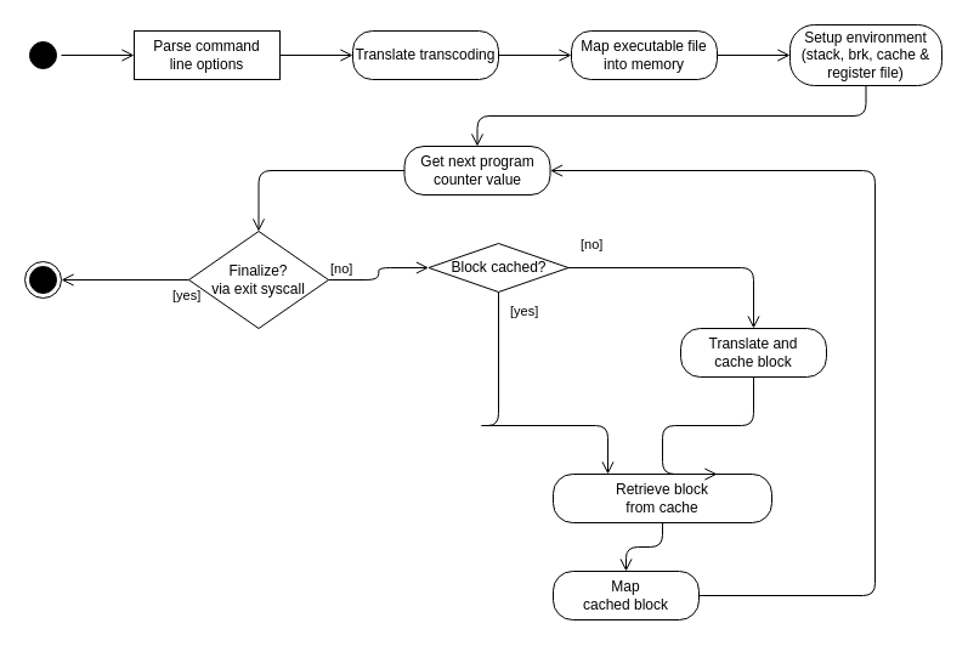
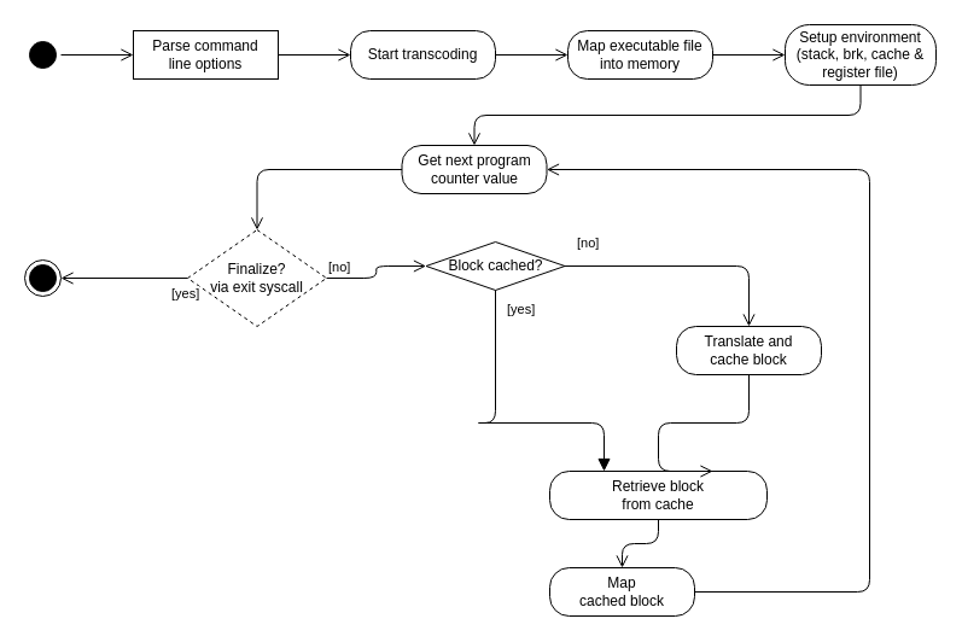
  <mxCell id="0" />
  <mxCell id="1" parent="0" />
  <mxCell id="2" value="" style="ellipse;html=1;shape=startState;fillColor=#000000;" vertex="1" parent="1"><mxGeometry x="20" y="30" width="30" height="30" as="geometry" /></mxCell>
  <mxCell id="3" value="" style="edgeStyle=orthogonalEdgeStyle;html=1;verticalAlign=bottom;endArrow=open;endSize=8;entryX=0;entryY=0.5;entryDx=0;entryDy=0;" edge="1" source="2" parent="1" target="4"><mxGeometry relative="1" as="geometry"><mxPoint x="215" y="120" as="targetPoint" /></mxGeometry></mxCell>
  <mxCell id="4" value="Parse command&lt;br&gt;line options" style="whiteSpace=wrap;html=1;arcSize=40;rounded=0;" vertex="1" parent="1"><mxGeometry x="110" y="25" width="120" height="40" as="geometry" /></mxCell>
  <mxCell id="5" value="" style="edgeStyle=orthogonalEdgeStyle;html=1;verticalAlign=bottom;endArrow=open;endSize=8;entryX=0;entryY=0.5;entryDx=0;entryDy=0;" edge="1" source="4" parent="1" target="6"><mxGeometry relative="1" as="geometry"><mxPoint x="215" y="220" as="targetPoint" /></mxGeometry></mxCell>
- <mxCell id="6" value="Translate transcoding" style="rounded=1;whiteSpace=wrap;html=1;arcSize=40;" vertex="1" parent="1"><mxGeometry x="290" y="25" width="120" height="40" as="geometry" /></mxCell>
+ <mxCell id="6" value="Start transcoding" style="rounded=1;whiteSpace=wrap;html=1;arcSize=40;" vertex="1" parent="1"><mxGeometry x="290" y="25" width="120" height="40" as="geometry" /></mxCell>
  <mxCell id="7" value="" style="edgeStyle=orthogonalEdgeStyle;html=1;verticalAlign=bottom;endArrow=open;endSize=8;entryX=0;entryY=0.5;entryDx=0;entryDy=0;exitX=1;exitY=0.5;exitDx=0;exitDy=0;" edge="1" source="6" parent="1" target="8"><mxGeometry relative="1" as="geometry"><mxPoint x="220" y="350" as="targetPoint" /></mxGeometry></mxCell>
  <mxCell id="8" value="Map executable file into memory" style="rounded=1;whiteSpace=wrap;html=1;arcSize=40;" vertex="1" parent="1"><mxGeometry x="470" y="25" width="120" height="40" as="geometry" /></mxCell>
  <mxCell id="9" value="" style="edgeStyle=orthogonalEdgeStyle;html=1;verticalAlign=bottom;endArrow=open;endSize=8;entryX=0;entryY=0.5;entryDx=0;entryDy=0;exitX=1;exitY=0.5;exitDx=0;exitDy=0;" edge="1" source="8" parent="1" target="10"><mxGeometry relative="1" as="geometry"><mxPoint x="220" y="490" as="targetPoint" /></mxGeometry></mxCell>
  <mxCell id="10" value="Setup environment (stack, brk, cache &amp;amp; register file)" style="rounded=1;whiteSpace=wrap;html=1;arcSize=40;" vertex="1" parent="1"><mxGeometry x="650" y="20" width="125" height="50" as="geometry" /></mxCell>
  <mxCell id="11" value="" style="edgeStyle=orthogonalEdgeStyle;html=1;verticalAlign=bottom;endArrow=open;endSize=8;entryX=0.5;entryY=0;entryDx=0;entryDy=0;exitX=0.5;exitY=1;exitDx=0;exitDy=0;" edge="1" source="10" parent="1" target="16"><mxGeometry relative="1" as="geometry"><mxPoint x="215" y="650" as="targetPoint" /></mxGeometry></mxCell>
- <mxCell id="12" value="Finalize?&lt;br&gt;via exit syscall" style="rhombus;whiteSpace=wrap;html=1;" vertex="1" parent="1"><mxGeometry x="155" y="190" width="115" height="80" as="geometry" /></mxCell>
+ <mxCell id="12" value="Finalize?&lt;br&gt;via exit syscall" style="rhombus;whiteSpace=wrap;html=1;dashed=1;" vertex="1" parent="1"><mxGeometry x="155" y="190" width="115" height="80" as="geometry" /></mxCell>
  <mxCell id="13" value="[no]" style="edgeStyle=orthogonalEdgeStyle;html=1;align=left;verticalAlign=bottom;endArrow=open;endSize=8;entryX=0;entryY=0.5;entryDx=0;entryDy=0;exitX=1;exitY=0.5;exitDx=0;exitDy=0;" edge="1" source="12" parent="1" target="20"><mxGeometry x="-1" relative="1" as="geometry"><mxPoint x="-15" y="720" as="targetPoint" /></mxGeometry></mxCell>
  <mxCell id="14" value="[yes]" style="edgeStyle=orthogonalEdgeStyle;html=1;align=left;verticalAlign=top;endArrow=open;endSize=8;entryX=1;entryY=0.5;entryDx=0;entryDy=0;" edge="1" source="12" parent="1" target="15"><mxGeometry x="-0.714" relative="1" as="geometry"><mxPoint x="-155" y="800" as="targetPoint" /><mxPoint as="offset" /></mxGeometry></mxCell>
  <mxCell id="15" value="" style="ellipse;html=1;shape=endState;fillColor=#000000;" vertex="1" parent="1"><mxGeometry x="20" y="215" width="30" height="30" as="geometry" /></mxCell>
  <mxCell id="16" value="Get next program counter value" style="rounded=1;whiteSpace=wrap;html=1;arcSize=40;" vertex="1" parent="1"><mxGeometry x="332.5" y="120" width="120" height="40" as="geometry" /></mxCell>
  <mxCell id="17" value="" style="edgeStyle=orthogonalEdgeStyle;html=1;verticalAlign=bottom;endArrow=open;endSize=8;entryX=0.5;entryY=0;entryDx=0;entryDy=0;" edge="1" source="16" parent="1" target="12"><mxGeometry relative="1" as="geometry"><mxPoint x="40" y="590" as="targetPoint" /></mxGeometry></mxCell>
  <mxCell id="18" value="Retrieve block&lt;br&gt;from cache" style="rounded=1;whiteSpace=wrap;html=1;arcSize=40;" vertex="1" parent="1"><mxGeometry x="455" y="390" width="180" height="40" as="geometry" /></mxCell>
  <mxCell id="19" value="" style="edgeStyle=orthogonalEdgeStyle;html=1;verticalAlign=bottom;endArrow=open;endSize=8;entryX=0.5;entryY=0;entryDx=0;entryDy=0;" edge="1" source="18" parent="1" target="24"><mxGeometry relative="1" as="geometry"><mxPoint x="300" y="750" as="targetPoint" /></mxGeometry></mxCell>
  <mxCell id="20" value="Block cached?" style="rhombus;whiteSpace=wrap;html=1;" vertex="1" parent="1"><mxGeometry x="352.5" y="200" width="115" height="40" as="geometry" /></mxCell>
  <mxCell id="21" value="[no]" style="edgeStyle=orthogonalEdgeStyle;html=1;align=left;verticalAlign=bottom;endArrow=open;endSize=8;entryX=0.5;entryY=0;entryDx=0;entryDy=0;" edge="1" source="20" parent="1" target="22"><mxGeometry x="-0.934" y="10" relative="1" as="geometry"><mxPoint x="490" y="510" as="targetPoint" /><mxPoint x="1" as="offset" /></mxGeometry></mxCell>
  <mxCell id="22" value="Translate and&lt;br&gt;cache block" style="rounded=1;whiteSpace=wrap;html=1;arcSize=40;" vertex="1" parent="1"><mxGeometry x="560" y="270" width="120" height="40" as="geometry" /></mxCell>
  <mxCell id="23" value="" style="edgeStyle=orthogonalEdgeStyle;html=1;verticalAlign=bottom;endArrow=open;endSize=8;entryX=0.75;entryY=0;entryDx=0;entryDy=0;exitX=0.5;exitY=1;exitDx=0;exitDy=0;" edge="1" source="22" parent="1" target="18"><mxGeometry relative="1" as="geometry"><mxPoint x="400" y="680" as="targetPoint" /><Array as="points"><mxPoint x="620" y="350" /><mxPoint x="545" y="350" /></Array></mxGeometry></mxCell>
  <mxCell id="24" value="Map&lt;br&gt;cached block" style="rounded=1;whiteSpace=wrap;html=1;arcSize=40;" vertex="1" parent="1"><mxGeometry x="455" y="470" width="120" height="40" as="geometry" /></mxCell>
- <mxCell id="25" value="[yes]" style="edgeStyle=orthogonalEdgeStyle;html=1;align=left;verticalAlign=bottom;endArrow=open;endSize=8;entryX=0.25;entryY=0;entryDx=0;entryDy=0;exitX=0.5;exitY=1;exitDx=0;exitDy=0;" edge="1" parent="1" source="20" target="18"><mxGeometry x="-0.82" y="8" relative="1" as="geometry"><mxPoint x="470" y="400" as="targetPoint" /><mxPoint x="270" y="360" as="sourcePoint" /><Array as="points"><mxPoint x="393" y="350" /><mxPoint x="485" y="350" /></Array><mxPoint as="offset" /></mxGeometry></mxCell>
+ <mxCell id="25" value="[yes]" style="edgeStyle=orthogonalEdgeStyle;html=1;align=left;verticalAlign=bottom;endArrow=block;endSize=8;entryX=0.25;entryY=0;entryDx=0;entryDy=0;exitX=0.5;exitY=1;exitDx=0;exitDy=0;" edge="1" parent="1" source="20" target="18"><mxGeometry x="-0.82" y="8" relative="1" as="geometry"><mxPoint x="470" y="400" as="targetPoint" /><mxPoint x="270" y="360" as="sourcePoint" /><Array as="points"><mxPoint x="393" y="350" /><mxPoint x="485" y="350" /></Array><mxPoint as="offset" /></mxGeometry></mxCell>
  <mxCell id="26" value="" style="edgeStyle=orthogonalEdgeStyle;html=1;verticalAlign=bottom;endArrow=open;endSize=8;entryX=1;entryY=0.5;entryDx=0;entryDy=0;exitX=1;exitY=0.5;exitDx=0;exitDy=0;" edge="1" parent="1" source="24" target="16"><mxGeometry relative="1" as="geometry"><mxPoint x="525" y="600" as="targetPoint" /><mxPoint x="525" y="540" as="sourcePoint" /><Array as="points"><mxPoint x="720" y="490" /><mxPoint x="720" y="140" /></Array></mxGeometry></mxCell>
